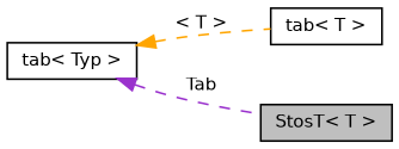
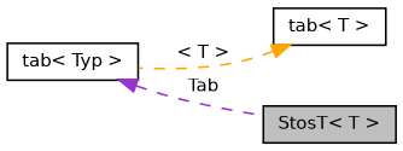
  digraph {
    rankdir=LR
    node [color=black fillcolor=white fontname=Helvetica fontsize=10 shape=record style=filled]
    edge [dir=back fontname=Helvetica fontsize=10 labelfontname=Helvetica labelfontsize=10 style=dashed]
    n1 [fillcolor=grey75 fontcolor=black height=0.2 label="StosT\< T \>" width=0.4]
    n2 [height=0.2 label="tab\< T \>" width=0.4]
    n3 [height=0.2 label="tab\< Typ \>" width=0.4]
    n3 -> n1 [color=darkorchid3 label=" Tab"]
-   n3 -> n2 [color=orange label=" \< T \>"]
+   n2 -> n3 [color=orange label=" \< T \>"]
  }
